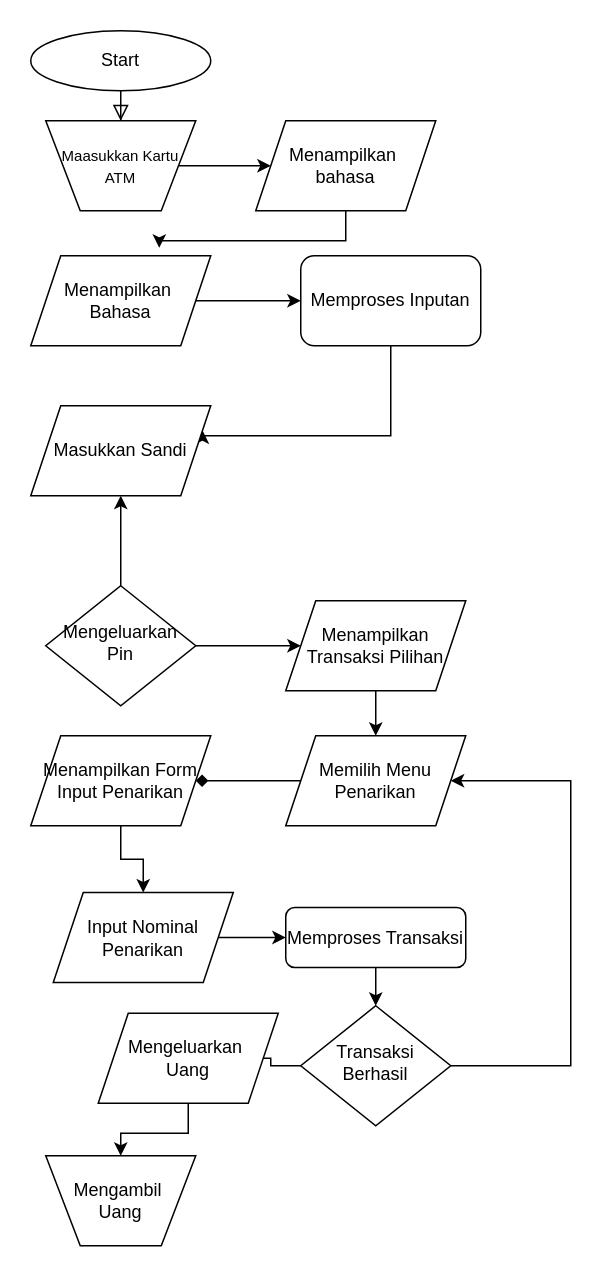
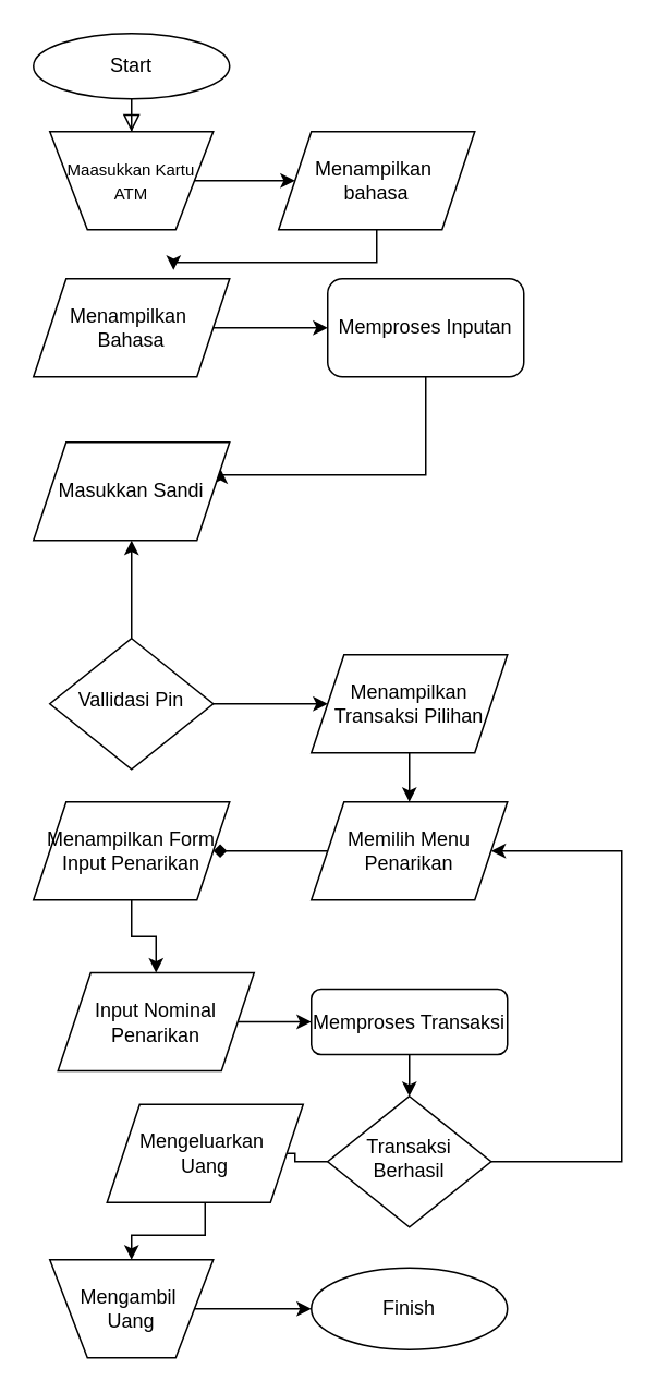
  <mxCell id="0" />
  <mxCell id="1" parent="0" />
  <mxCell id="2" value="" style="edgeStyle=orthogonalEdgeStyle;rounded=0;orthogonalLoop=1;jettySize=auto;html=1;" edge="1" parent="1" source="4" target="19"><mxGeometry relative="1" as="geometry" /></mxCell>
  <mxCell id="3" value="" style="edgeStyle=orthogonalEdgeStyle;rounded=0;orthogonalLoop=1;jettySize=auto;html=1;" edge="1" parent="1" source="4" target="21"><mxGeometry relative="1" as="geometry" /></mxCell>
- <mxCell id="4" value="Mengeluarkan Pin" style="rhombus;whiteSpace=wrap;html=1;shadow=0;fontFamily=Helvetica;fontSize=12;align=center;strokeWidth=1;spacing=6;spacingTop=-4;" parent="1" vertex="1"><mxGeometry x="30" y="390" width="100" height="80" as="geometry" /></mxCell>
+ <mxCell id="4" value="Vallidasi Pin" style="rhombus;whiteSpace=wrap;html=1;shadow=0;fontFamily=Helvetica;fontSize=12;align=center;strokeWidth=1;spacing=6;spacingTop=-4;" parent="1" vertex="1"><mxGeometry x="30" y="390" width="100" height="80" as="geometry" /></mxCell>
  <mxCell id="5" value="" style="edgeStyle=orthogonalEdgeStyle;rounded=0;orthogonalLoop=1;jettySize=auto;html=1;" edge="1" parent="1" source="7" target="23"><mxGeometry relative="1" as="geometry"><mxPoint x="320" y="520" as="targetPoint" /><Array as="points"><mxPoint x="380" y="710" /><mxPoint x="380" y="520" /></Array></mxGeometry></mxCell>
  <mxCell id="6" value="" style="edgeStyle=orthogonalEdgeStyle;rounded=0;orthogonalLoop=1;jettySize=auto;html=1;" edge="1" parent="1" source="7" target="29"><mxGeometry relative="1" as="geometry" /></mxCell>
  <mxCell id="7" value="Transaksi Berhasil" style="rhombus;whiteSpace=wrap;html=1;shadow=0;fontFamily=Helvetica;fontSize=12;align=center;strokeWidth=1;spacing=6;spacingTop=-4;" parent="1" vertex="1"><mxGeometry x="200" y="670" width="100" height="80" as="geometry" /></mxCell>
  <mxCell id="8" value="" style="edgeStyle=orthogonalEdgeStyle;rounded=0;orthogonalLoop=1;jettySize=auto;html=1;" edge="1" parent="1" source="9" target="7"><mxGeometry relative="1" as="geometry" /></mxCell>
  <mxCell id="9" value="Memproses Transaksi" style="rounded=1;whiteSpace=wrap;html=1;fontSize=12;glass=0;strokeWidth=1;shadow=0;" parent="1" vertex="1"><mxGeometry x="190" y="604.5" width="120" height="40" as="geometry" /></mxCell>
  <mxCell id="10" value="" style="rounded=0;html=1;jettySize=auto;orthogonalLoop=1;fontSize=11;endArrow=block;endFill=0;endSize=8;strokeWidth=1;shadow=0;labelBackgroundColor=none;edgeStyle=orthogonalEdgeStyle;" edge="1" parent="1" source="34" target="12"><mxGeometry relative="1" as="geometry"><mxPoint x="80" y="50" as="sourcePoint" /><mxPoint x="80" y="180" as="targetPoint" /></mxGeometry></mxCell>
  <mxCell id="11" value="" style="edgeStyle=orthogonalEdgeStyle;rounded=0;orthogonalLoop=1;jettySize=auto;html=1;" edge="1" parent="1" source="12" target="14"><mxGeometry relative="1" as="geometry" /></mxCell>
  <mxCell id="12" value="&lt;font style=&quot;font-size: 10px;&quot;&gt;Maasukkan Kartu ATM&lt;/font&gt;" style="verticalLabelPosition=middle;verticalAlign=middle;html=1;shape=trapezoid;perimeter=trapezoidPerimeter;whiteSpace=wrap;size=0.23;arcSize=10;flipV=1;labelPosition=center;align=center;" vertex="1" parent="1"><mxGeometry x="30" y="80" width="100" height="60" as="geometry" /></mxCell>
  <mxCell id="13" value="" style="edgeStyle=orthogonalEdgeStyle;rounded=0;orthogonalLoop=1;jettySize=auto;html=1;entryX=0.714;entryY=-0.088;entryDx=0;entryDy=0;entryPerimeter=0;" edge="1" parent="1" source="14" target="16"><mxGeometry relative="1" as="geometry"><Array as="points"><mxPoint x="230" y="160" /><mxPoint x="106" y="160" /></Array></mxGeometry></mxCell>
  <mxCell id="14" value="Menampilkan&amp;nbsp;&lt;div&gt;bahasa&lt;/div&gt;" style="shape=parallelogram;perimeter=parallelogramPerimeter;whiteSpace=wrap;html=1;fixedSize=1;" vertex="1" parent="1"><mxGeometry x="170" y="80" width="120" height="60" as="geometry" /></mxCell>
  <mxCell id="15" value="" style="edgeStyle=orthogonalEdgeStyle;rounded=0;orthogonalLoop=1;jettySize=auto;html=1;" edge="1" parent="1" source="16" target="18"><mxGeometry relative="1" as="geometry" /></mxCell>
  <mxCell id="16" value="Menampilkan&amp;nbsp;&lt;div&gt;Bahasa&lt;/div&gt;" style="shape=parallelogram;perimeter=parallelogramPerimeter;whiteSpace=wrap;html=1;fixedSize=1;" vertex="1" parent="1"><mxGeometry x="20" y="170" width="120" height="60" as="geometry" /></mxCell>
  <mxCell id="17" value="" style="edgeStyle=orthogonalEdgeStyle;rounded=0;orthogonalLoop=1;jettySize=auto;html=1;entryX=1;entryY=0.25;entryDx=0;entryDy=0;" edge="1" parent="1" source="18" target="19"><mxGeometry relative="1" as="geometry"><Array as="points"><mxPoint x="260" y="290" /><mxPoint x="135" y="290" /></Array></mxGeometry></mxCell>
  <mxCell id="18" value="Memproses Inputan" style="rounded=1;whiteSpace=wrap;html=1;" vertex="1" parent="1"><mxGeometry x="200" y="170" width="120" height="60" as="geometry" /></mxCell>
  <mxCell id="19" value="Masukkan Sandi" style="shape=parallelogram;perimeter=parallelogramPerimeter;whiteSpace=wrap;html=1;fixedSize=1;" vertex="1" parent="1"><mxGeometry x="20" y="270" width="120" height="60" as="geometry" /></mxCell>
  <mxCell id="20" value="" style="edgeStyle=orthogonalEdgeStyle;rounded=0;orthogonalLoop=1;jettySize=auto;html=1;" edge="1" parent="1" source="21" target="23"><mxGeometry relative="1" as="geometry" /></mxCell>
  <mxCell id="21" value="Menampilkan Transaksi Pilihan" style="shape=parallelogram;perimeter=parallelogramPerimeter;whiteSpace=wrap;html=1;fixedSize=1;" vertex="1" parent="1"><mxGeometry x="190" y="400" width="120" height="60" as="geometry" /></mxCell>
  <mxCell id="22" value="" style="edgeStyle=orthogonalEdgeStyle;rounded=0;orthogonalLoop=1;jettySize=auto;html=1;endArrow=diamond;" edge="1" parent="1" source="23" target="25"><mxGeometry relative="1" as="geometry" /></mxCell>
  <mxCell id="23" value="Memilih Menu Penarikan" style="shape=parallelogram;perimeter=parallelogramPerimeter;whiteSpace=wrap;html=1;fixedSize=1;" vertex="1" parent="1"><mxGeometry x="190" y="490" width="120" height="60" as="geometry" /></mxCell>
  <mxCell id="24" value="" style="edgeStyle=orthogonalEdgeStyle;rounded=0;orthogonalLoop=1;jettySize=auto;html=1;" edge="1" parent="1" source="25" target="27"><mxGeometry relative="1" as="geometry" /></mxCell>
  <mxCell id="25" value="Menampilkan Form Input Penarikan" style="shape=parallelogram;perimeter=parallelogramPerimeter;whiteSpace=wrap;html=1;fixedSize=1;" vertex="1" parent="1"><mxGeometry x="20" y="490" width="120" height="60" as="geometry" /></mxCell>
  <mxCell id="26" value="" style="edgeStyle=orthogonalEdgeStyle;rounded=0;orthogonalLoop=1;jettySize=auto;html=1;" edge="1" parent="1" source="27" target="9"><mxGeometry relative="1" as="geometry" /></mxCell>
  <mxCell id="27" value="Input Nominal Penarikan" style="shape=parallelogram;perimeter=parallelogramPerimeter;whiteSpace=wrap;html=1;fixedSize=1;" vertex="1" parent="1"><mxGeometry x="35" y="594.5" width="120" height="60" as="geometry" /></mxCell>
  <mxCell id="28" value="" style="edgeStyle=orthogonalEdgeStyle;rounded=0;orthogonalLoop=1;jettySize=auto;html=1;" edge="1" parent="1" source="29" target="31"><mxGeometry relative="1" as="geometry" /></mxCell>
  <mxCell id="29" value="Mengeluarkan&amp;nbsp;&lt;div&gt;Uang&lt;/div&gt;" style="shape=parallelogram;perimeter=parallelogramPerimeter;whiteSpace=wrap;html=1;fixedSize=1;" vertex="1" parent="1"><mxGeometry x="65" y="675" width="120" height="60" as="geometry" /></mxCell>
+ <mxCell id="30" value="" style="edgeStyle=orthogonalEdgeStyle;rounded=0;orthogonalLoop=1;jettySize=auto;html=1;" edge="1" parent="1" source="31" target="32"><mxGeometry relative="1" as="geometry" /></mxCell>
  <mxCell id="31" value="Mengambil&amp;nbsp;&lt;div&gt;Uang&lt;/div&gt;" style="verticalLabelPosition=middle;verticalAlign=middle;html=1;shape=trapezoid;perimeter=trapezoidPerimeter;whiteSpace=wrap;size=0.23;arcSize=10;flipV=1;labelPosition=center;align=center;" vertex="1" parent="1"><mxGeometry x="30" y="770" width="100" height="60" as="geometry" /></mxCell>
+ <mxCell id="32" value="Finish" style="ellipse;whiteSpace=wrap;html=1;" vertex="1" parent="1"><mxGeometry x="190" y="775" width="120" height="50" as="geometry" /></mxCell>
  <mxCell id="33" value="" style="rounded=0;html=1;jettySize=auto;orthogonalLoop=1;fontSize=11;endArrow=block;endFill=0;endSize=8;strokeWidth=1;shadow=0;labelBackgroundColor=none;edgeStyle=orthogonalEdgeStyle;" edge="1" parent="1" target="34"><mxGeometry relative="1" as="geometry"><mxPoint x="80" y="50" as="sourcePoint" /><mxPoint x="80" y="80" as="targetPoint" /></mxGeometry></mxCell>
  <mxCell id="34" value="Start" style="ellipse;whiteSpace=wrap;html=1;" vertex="1" parent="1"><mxGeometry x="20" y="20" width="120" height="40" as="geometry" /></mxCell>
